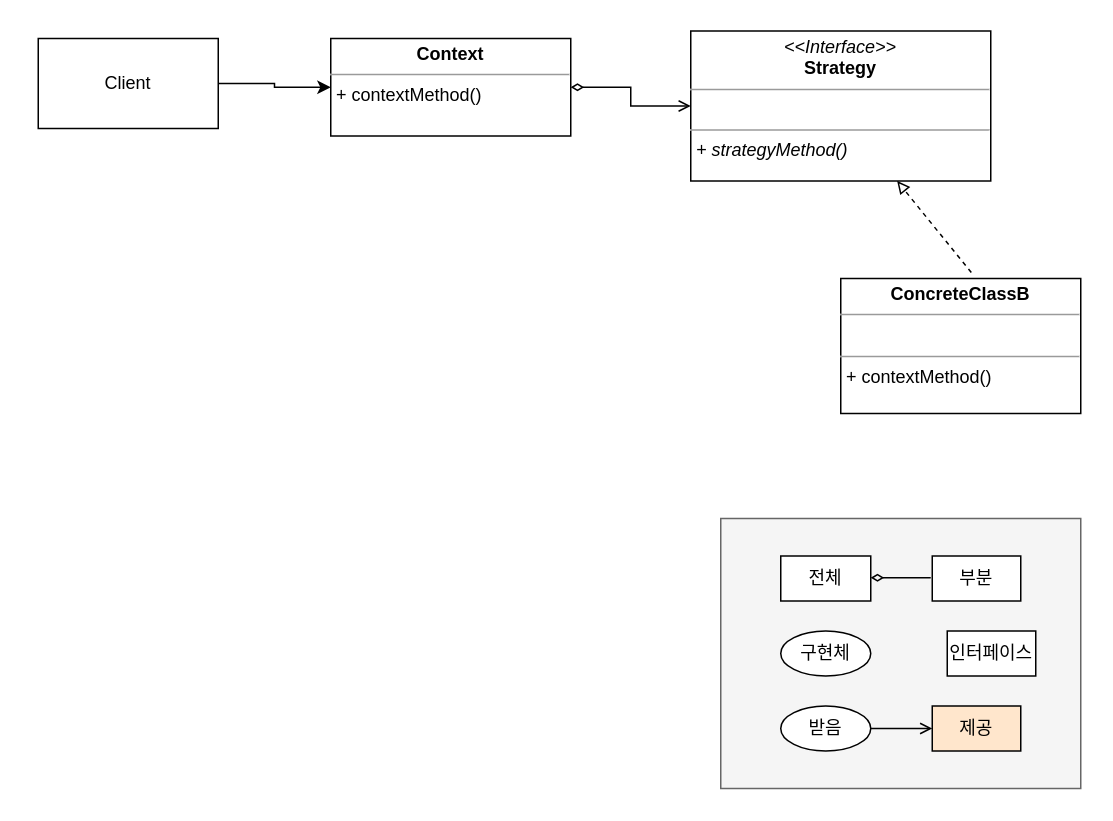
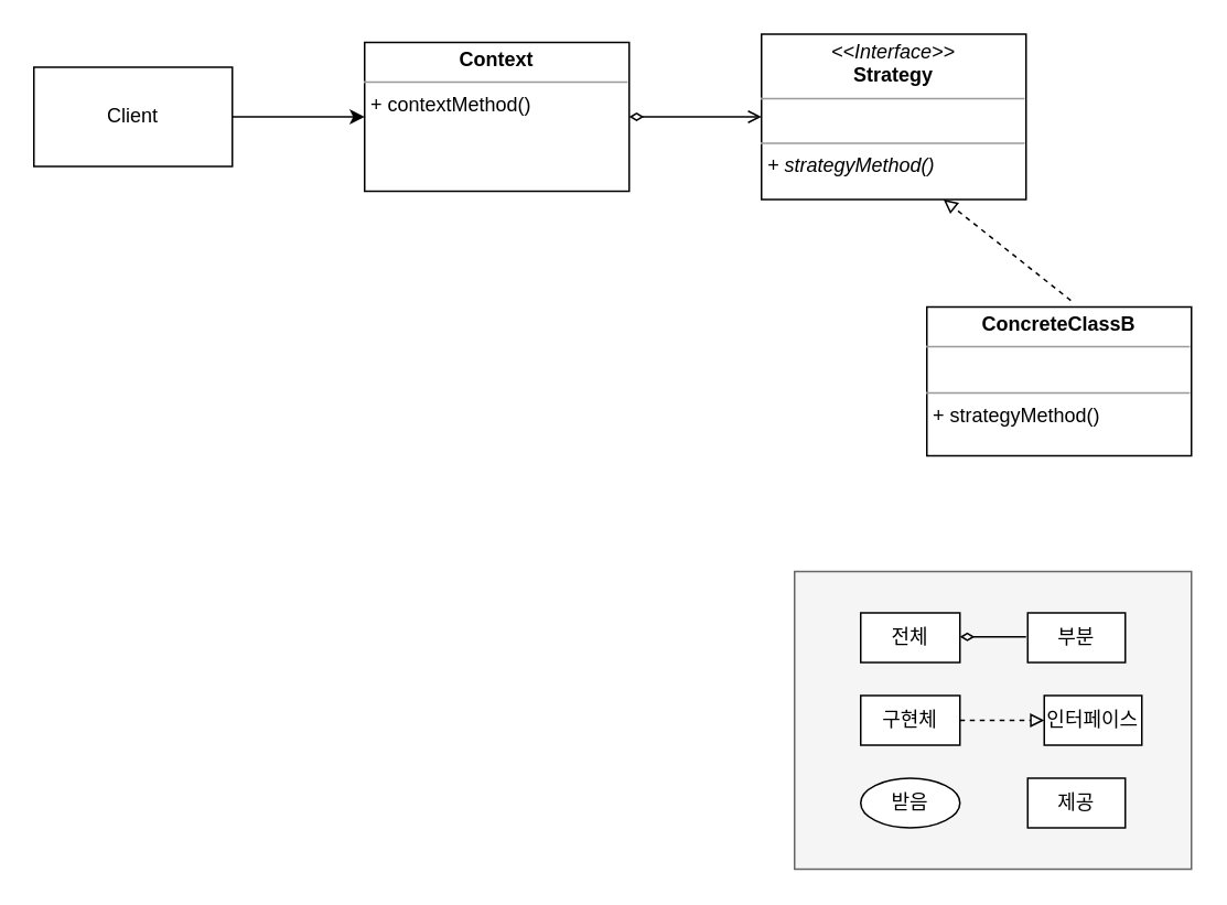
  <mxCell id="0" />
  <mxCell id="1" parent="0" />
  <mxCell id="2" value="" style="rounded=0;whiteSpace=wrap;html=1;fillColor=#f5f5f5;fontColor=#333333;strokeColor=#666666;" vertex="1" parent="1"><mxGeometry x="480" y="345" width="240" height="180" as="geometry" /></mxCell>
- <mxCell id="3" value="&lt;p style=&quot;margin:0px;margin-top:4px;text-align:center;&quot;&gt;&lt;i&gt;&amp;lt;&amp;lt;Interface&amp;gt;&amp;gt;&lt;/i&gt;&lt;br&gt;&lt;b&gt;Strategy&lt;/b&gt;&lt;/p&gt;&lt;hr size=&quot;1&quot;&gt;&lt;p style=&quot;margin:0px;margin-left:4px;&quot;&gt;&lt;br&gt;&lt;/p&gt;&lt;hr size=&quot;1&quot;&gt;&lt;p style=&quot;margin:0px;margin-left:4px;&quot;&gt;&lt;i&gt;+ strategyMethod()&lt;/i&gt;&lt;/p&gt;" style="verticalAlign=top;align=left;overflow=fill;fontSize=12;fontFamily=Helvetica;html=1;whiteSpace=wrap;" vertex="1" parent="1"><mxGeometry x="460" y="20" width="200" height="100" as="geometry" /></mxCell>
- <mxCell id="4" value="&lt;p style=&quot;margin:0px;margin-top:4px;text-align:center;&quot;&gt;&lt;b&gt;ConcreteClassB&lt;/b&gt;&lt;/p&gt;&lt;hr size=&quot;1&quot;&gt;&lt;p style=&quot;margin:0px;margin-left:4px;&quot;&gt;&lt;br&gt;&lt;/p&gt;&lt;hr size=&quot;1&quot;&gt;&lt;p style=&quot;margin:0px;margin-left:4px;&quot;&gt;+ contextMethod()&lt;/p&gt;" style="verticalAlign=top;align=left;overflow=fill;fontSize=12;fontFamily=Helvetica;html=1;whiteSpace=wrap;" vertex="1" parent="1"><mxGeometry x="560" y="185" width="160" height="90" as="geometry" /></mxCell>
+ <mxCell id="3" value="&lt;p style=&quot;margin:0px;margin-top:4px;text-align:center;&quot;&gt;&lt;i&gt;&amp;lt;&amp;lt;Interface&amp;gt;&amp;gt;&lt;/i&gt;&lt;br&gt;&lt;b&gt;Strategy&lt;/b&gt;&lt;/p&gt;&lt;hr size=&quot;1&quot;&gt;&lt;p style=&quot;margin:0px;margin-left:4px;&quot;&gt;&lt;br&gt;&lt;/p&gt;&lt;hr size=&quot;1&quot;&gt;&lt;p style=&quot;margin:0px;margin-left:4px;&quot;&gt;&lt;i&gt;+ strategyMethod()&lt;/i&gt;&lt;/p&gt;" style="verticalAlign=top;align=left;overflow=fill;fontSize=12;fontFamily=Helvetica;html=1;whiteSpace=wrap;" vertex="1" parent="1"><mxGeometry x="460" y="20" width="160" height="100" as="geometry" /></mxCell>
+ <mxCell id="4" value="&lt;p style=&quot;margin:0px;margin-top:4px;text-align:center;&quot;&gt;&lt;b&gt;ConcreteClassB&lt;/b&gt;&lt;/p&gt;&lt;hr size=&quot;1&quot;&gt;&lt;p style=&quot;margin:0px;margin-left:4px;&quot;&gt;&lt;br&gt;&lt;/p&gt;&lt;hr size=&quot;1&quot;&gt;&lt;p style=&quot;margin:0px;margin-left:4px;&quot;&gt;+ strategyMethod()&lt;/p&gt;" style="verticalAlign=top;align=left;overflow=fill;fontSize=12;fontFamily=Helvetica;html=1;whiteSpace=wrap;" vertex="1" parent="1"><mxGeometry x="560" y="185" width="160" height="90" as="geometry" /></mxCell>
  <mxCell id="5" style="edgeStyle=orthogonalEdgeStyle;rounded=0;orthogonalLoop=1;jettySize=auto;html=1;endArrow=open;endFill=0;startArrow=diamondThin;startFill=0;" edge="1" parent="1" source="6" target="3"><mxGeometry relative="1" as="geometry" /></mxCell>
- <mxCell id="6" value="&lt;p style=&quot;margin:0px;margin-top:4px;text-align:center;&quot;&gt;&lt;b&gt;Context&lt;/b&gt;&lt;/p&gt;&lt;hr size=&quot;1&quot;&gt;&lt;p style=&quot;margin:0px;margin-left:4px;&quot;&gt;+ contextMethod()&lt;/p&gt;" style="verticalAlign=top;align=left;overflow=fill;fontSize=12;fontFamily=Helvetica;html=1;whiteSpace=wrap;" vertex="1" parent="1"><mxGeometry x="220" y="25" width="160" height="65" as="geometry" /></mxCell>
+ <mxCell id="6" value="&lt;p style=&quot;margin:0px;margin-top:4px;text-align:center;&quot;&gt;&lt;b&gt;Context&lt;/b&gt;&lt;/p&gt;&lt;hr size=&quot;1&quot;&gt;&lt;p style=&quot;margin:0px;margin-left:4px;&quot;&gt;+ contextMethod()&lt;/p&gt;" style="verticalAlign=top;align=left;overflow=fill;fontSize=12;fontFamily=Helvetica;html=1;whiteSpace=wrap;" vertex="1" parent="1"><mxGeometry x="220" y="25" width="160" height="90" as="geometry" /></mxCell>
  <mxCell id="7" style="edgeStyle=orthogonalEdgeStyle;rounded=0;orthogonalLoop=1;jettySize=auto;html=1;entryX=0;entryY=0.5;entryDx=0;entryDy=0;" edge="1" parent="1" source="8" target="6"><mxGeometry relative="1" as="geometry" /></mxCell>
- <mxCell id="8" value="Client" style="rounded=0;whiteSpace=wrap;html=1;" vertex="1" parent="1"><mxGeometry x="25" y="25" width="120" height="60" as="geometry" /></mxCell>
+ <mxCell id="8" value="Client" style="rounded=0;whiteSpace=wrap;html=1;" vertex="1" parent="1"><mxGeometry x="20" y="40" width="120" height="60" as="geometry" /></mxCell>
  <mxCell id="9" value="" style="endArrow=block;html=1;rounded=0;entryX=0.688;entryY=1;entryDx=0;entryDy=0;exitX=0.544;exitY=-0.044;exitDx=0;exitDy=0;dashed=1;endFill=0;entryPerimeter=0;exitPerimeter=0;" edge="1" parent="1" source="4" target="3"><mxGeometry width="50" height="50" relative="1" as="geometry"><mxPoint x="450" y="195" as="sourcePoint" /><mxPoint x="524" y="130" as="targetPoint" /></mxGeometry></mxCell>
  <mxCell id="10" value="" style="endArrow=none;html=1;rounded=0;startArrow=diamondThin;startFill=0;" edge="1" parent="1"><mxGeometry width="50" height="50" relative="1" as="geometry"><mxPoint x="580" y="384.5" as="sourcePoint" /><mxPoint x="620" y="384.5" as="targetPoint" /></mxGeometry></mxCell>
  <mxCell id="11" value="전체" style="rounded=0;whiteSpace=wrap;html=1;" vertex="1" parent="1"><mxGeometry x="520" y="370" width="60" height="30" as="geometry" /></mxCell>
  <mxCell id="12" value="부분" style="rounded=0;whiteSpace=wrap;html=1;" vertex="1" parent="1"><mxGeometry x="621" y="370" width="59" height="30" as="geometry" /></mxCell>
- <mxCell id="14" value="구현체" style="ellipse;whiteSpace=wrap;html=1;" vertex="1" parent="1"><mxGeometry x="520" y="420" width="60" height="30" as="geometry" /></mxCell>
+ <mxCell id="13" value="" style="endArrow=block;html=1;rounded=0;entryX=0;entryY=0.5;entryDx=0;entryDy=0;exitX=1;exitY=0.5;exitDx=0;exitDy=0;dashed=1;endFill=0;" edge="1" parent="1" source="14" target="15"><mxGeometry width="50" height="50" relative="1" as="geometry"><mxPoint x="850" y="400" as="sourcePoint" /><mxPoint x="924" y="335" as="targetPoint" /></mxGeometry></mxCell>
+ <mxCell id="14" value="구현체" style="rounded=0;whiteSpace=wrap;html=1;" vertex="1" parent="1"><mxGeometry x="520" y="420" width="60" height="30" as="geometry" /></mxCell>
  <mxCell id="15" value="인터페이스" style="rounded=0;whiteSpace=wrap;html=1;" vertex="1" parent="1"><mxGeometry x="631" y="420" width="59" height="30" as="geometry" /></mxCell>
- <mxCell id="16" value="" style="endArrow=open;html=1;rounded=0;entryX=0;entryY=0.5;entryDx=0;entryDy=0;exitX=1;exitY=0.5;exitDx=0;exitDy=0;endFill=0;" edge="1" parent="1" source="17" target="18"><mxGeometry width="50" height="50" relative="1" as="geometry"><mxPoint x="850" y="450" as="sourcePoint" /><mxPoint x="924" y="385" as="targetPoint" /></mxGeometry></mxCell>
  <mxCell id="17" value="받음" style="ellipse;whiteSpace=wrap;html=1;" vertex="1" parent="1"><mxGeometry x="520" y="470" width="60" height="30" as="geometry" /></mxCell>
- <mxCell id="18" value="제공" style="rounded=0;whiteSpace=wrap;html=1;fillColor=#ffe6cc;" vertex="1" parent="1"><mxGeometry x="621" y="470" width="59" height="30" as="geometry" /></mxCell>
+ <mxCell id="18" value="제공" style="rounded=0;whiteSpace=wrap;html=1;" vertex="1" parent="1"><mxGeometry x="621" y="470" width="59" height="30" as="geometry" /></mxCell>
